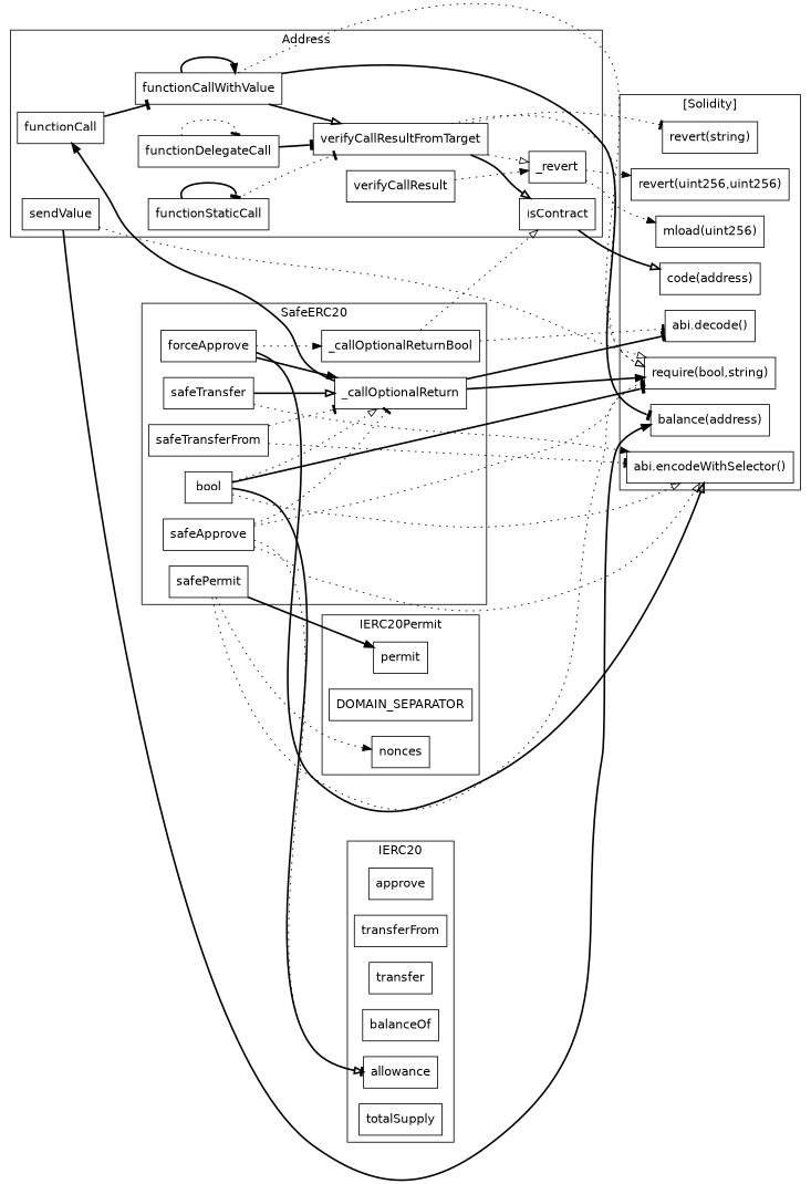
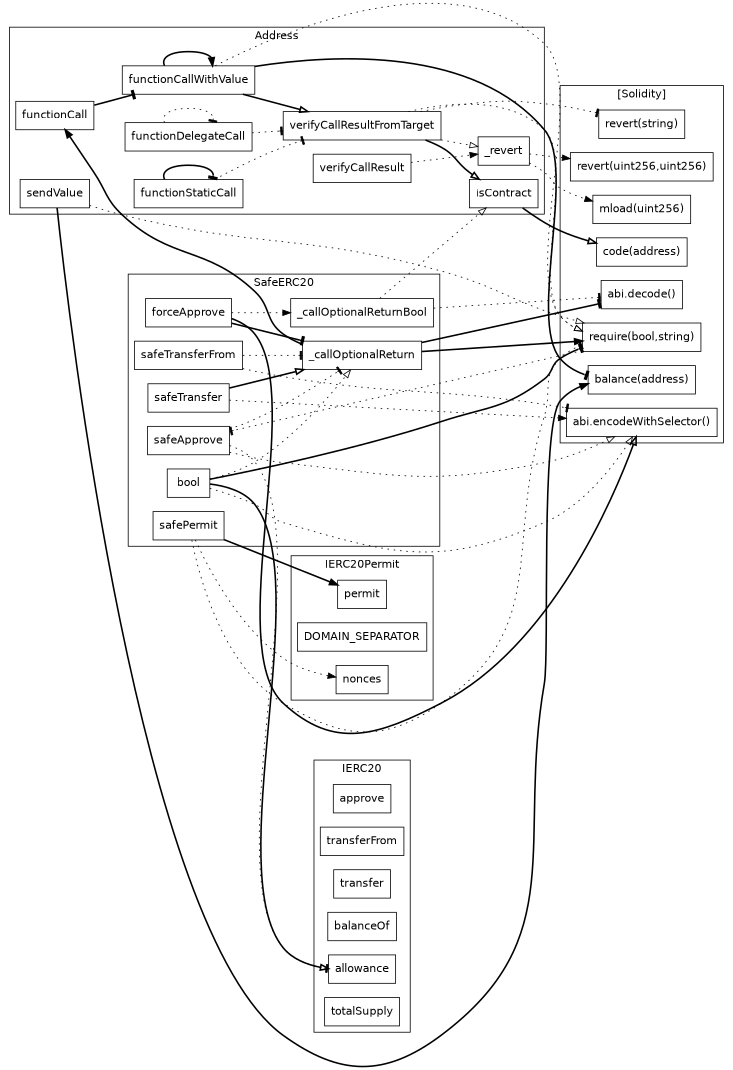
  strict digraph {
    fontname="DejaVu Sans"
    rankdir=LR
    node [fontname="DejaVu Sans" shape=box]
    edge [arrowhead=tee fontname="DejaVu Sans" style=dotted]
    n1 [label=_revert]
    n2 [label=sendValue]
    n3 [label=functionCall]
    n4 [label=functionCallWithValue]
    n5 [label=verifyCallResultFromTarget]
    n6 [label=isContract]
    n7 [label=functionDelegateCall]
    n8 [label=functionStaticCall]
    n9 [label=verifyCallResult]
    n10 [label=permit]
    n11 [label=DOMAIN_SEPARATOR]
    n12 [label=nonces]
    n13 [label=approve]
    n14 [label=transferFrom]
    n15 [label=transfer]
    n16 [label=balanceOf]
    n17 [label=allowance]
    n18 [label=totalSupply]
    n19 [label=_callOptionalReturn]
    n20 [label=safePermit]
    n21 [label=forceApprove]
    n22 [label=_callOptionalReturnBool]
    n23 [label=safeApprove]
    n24 [label=bool]
    n25 [label=safeTransferFrom]
    n26 [label=safeTransfer]
    "revert(string)"
    "revert(uint256,uint256)"
    "mload(uint256)"
    "require(bool,string)"
    "balance(address)"
    "code(address)"
    "abi.encodeWithSelector()"
    "abi.decode()"
    subgraph cluster_1 {
      label=Address
      n1
      n2
      n3
      n4
      n5
      n6
      n7
      n8
      n9
    }
    subgraph cluster_2 {
      label=IERC20Permit
      n10
      n11
      n12
    }
    subgraph cluster_3 {
      label=IERC20
      n13
      n14
      n15
      n16
      n17
      n18
    }
    subgraph cluster_4 {
      label=SafeERC20
      n19
      n20
      n21
      n22
      n23
      n24
      n25
      n26
    }
    subgraph cluster_5 {
      label="[Solidity]"
      "revert(string)"
      "revert(uint256,uint256)"
      "mload(uint256)"
      "require(bool,string)"
      "balance(address)"
      "code(address)"
      "abi.encodeWithSelector()"
      "abi.decode()"
    }
    n1 -> "revert(uint256,uint256)" [arrowhead=normal]
    n1 -> "mload(uint256)" [arrowhead=normal]
    n2 -> "require(bool,string)" [arrowhead=onormal]
    n2 -> "balance(address)" [arrowhead=normal style=bold]
    n3 -> n4 [style=bold]
    n4 -> n4 [arrowhead=normal style=bold]
    n4 -> n5 [arrowhead=onormal style=bold]
    n4 -> "require(bool,string)" [arrowhead=onormal]
    n4 -> "balance(address)" [style=bold]
    n5 -> n1 [arrowhead=onormal]
    n5 -> n6 [arrowhead=onormal style=bold]
    n5 -> "revert(string)"
    n5 -> "require(bool,string)" [arrowhead=onormal]
    n6 -> "code(address)" [arrowhead=onormal style=bold]
-   n7 -> n5 [style=bold]
+   n7 -> n5
    n7 -> n7
    n8 -> n5
    n8 -> n8 [style=bold]
    n9 -> n1 [arrowhead=normal]
    n19 -> n3 [arrowhead=normal style=bold]
    n19 -> "require(bool,string)" [arrowhead=normal style=bold]
    n19 -> "abi.decode()" [style=bold]
    n20 -> n10 [arrowhead=normal style=bold]
    n20 -> n12 [arrowhead=normal]
    n20 -> "require(bool,string)"
-   n21 -> n19 [arrowhead=normal style=bold]
+   n21 -> n19 [style=bold]
    n21 -> n22 [arrowhead=normal]
    n21 -> "abi.encodeWithSelector()" [arrowhead=onormal style=bold]
    n22 -> n6 [arrowhead=onormal]
    n22 -> "abi.decode()"
    n23 -> n17
    n23 -> n19
-   n23 -> "require(bool,string)"
+   "require(bool,string)" -> n23
    n23 -> "abi.encodeWithSelector()" [arrowhead=onormal]
    n24 -> n17 [arrowhead=onormal style=bold]
    n24 -> n19 [arrowhead=onormal]
    n24 -> "require(bool,string)" [style=bold]
    n24 -> "abi.encodeWithSelector()" [arrowhead=onormal]
    n25 -> n19
    n25 -> "abi.encodeWithSelector()"
    n26 -> n19 [arrowhead=onormal style=bold]
    n26 -> "abi.encodeWithSelector()" [arrowhead=normal]
  }
